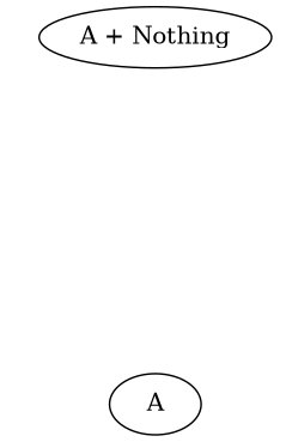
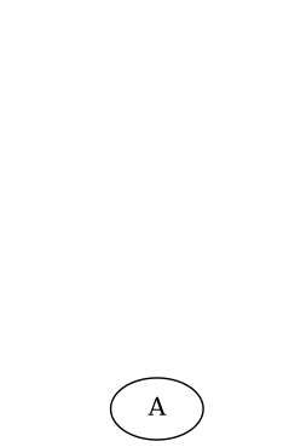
  digraph {
    node [style=invis]
    edge [style=invis]
-   n1 [label="A + Nothing" style=""]
    n2 [label="Left(aᵢ)"]
    na
    n4 [label="aᵢ"]
    na2
    A [style=""]
-   n1 -> n2
-   n1 -> na
    n2 -> n4
    na -> na2
    n4 -> n2
    n4 -> A [dir=back]
    na2 -> na
    na2 -> A
  }
